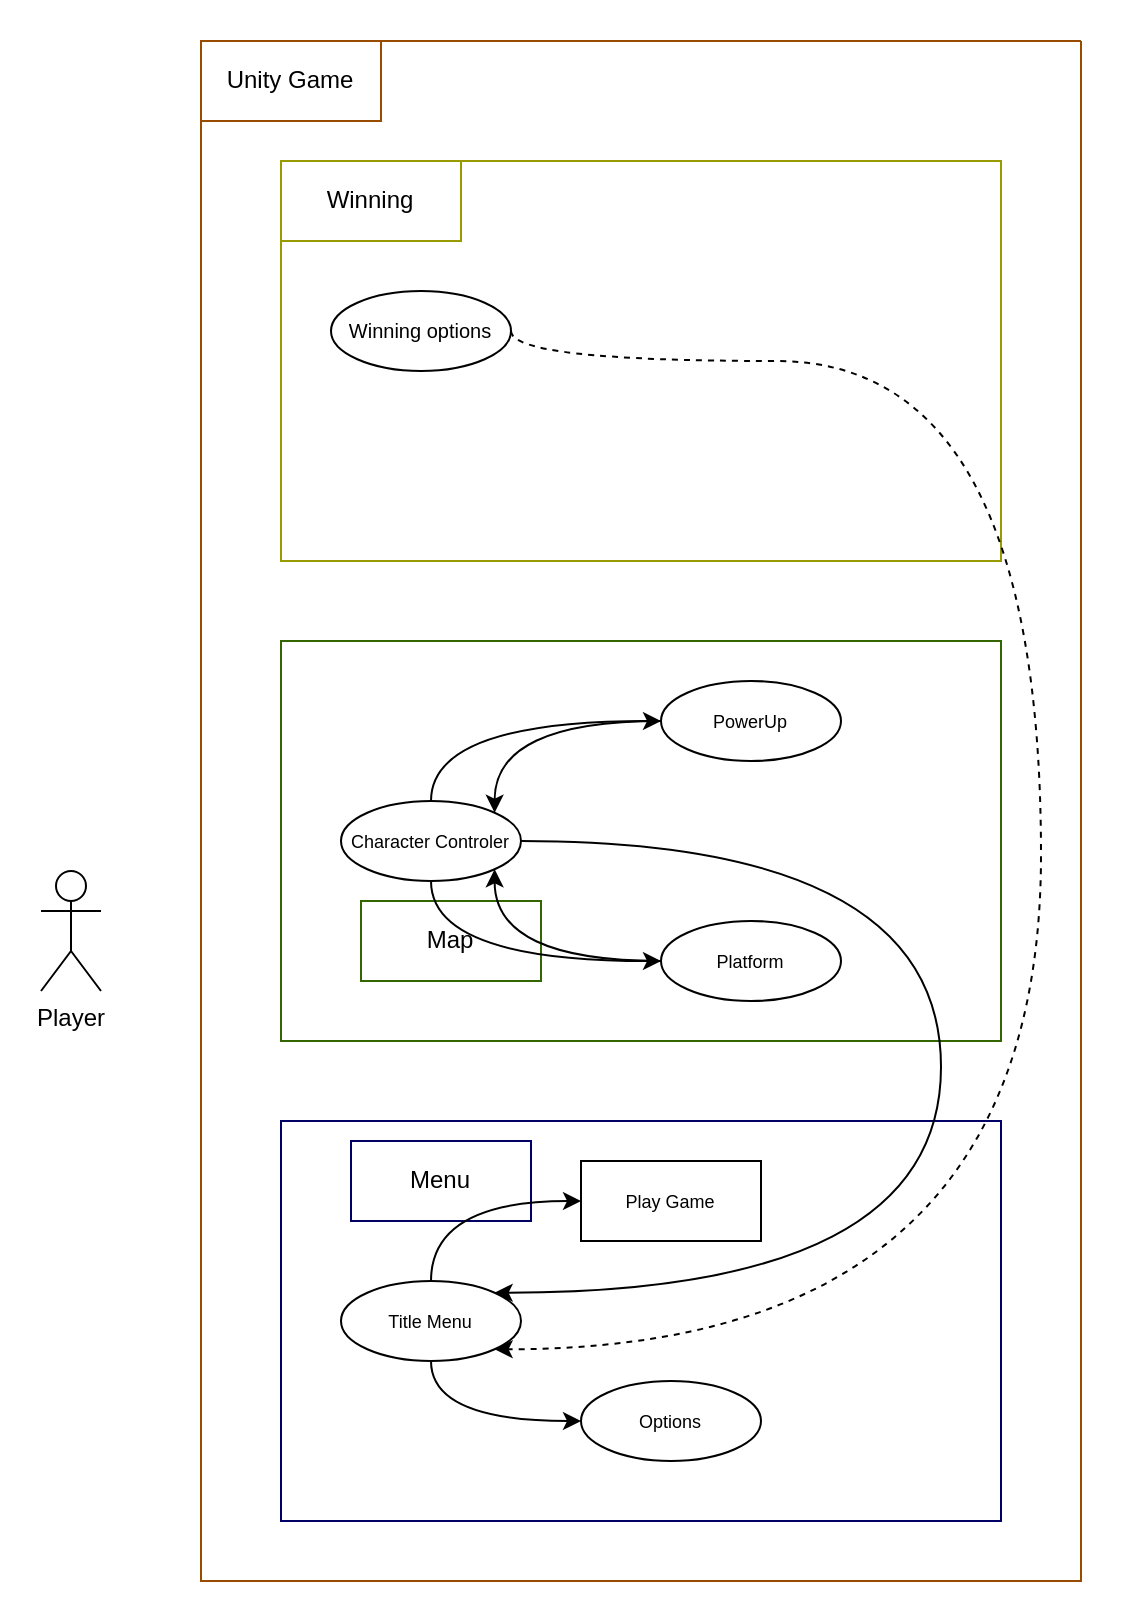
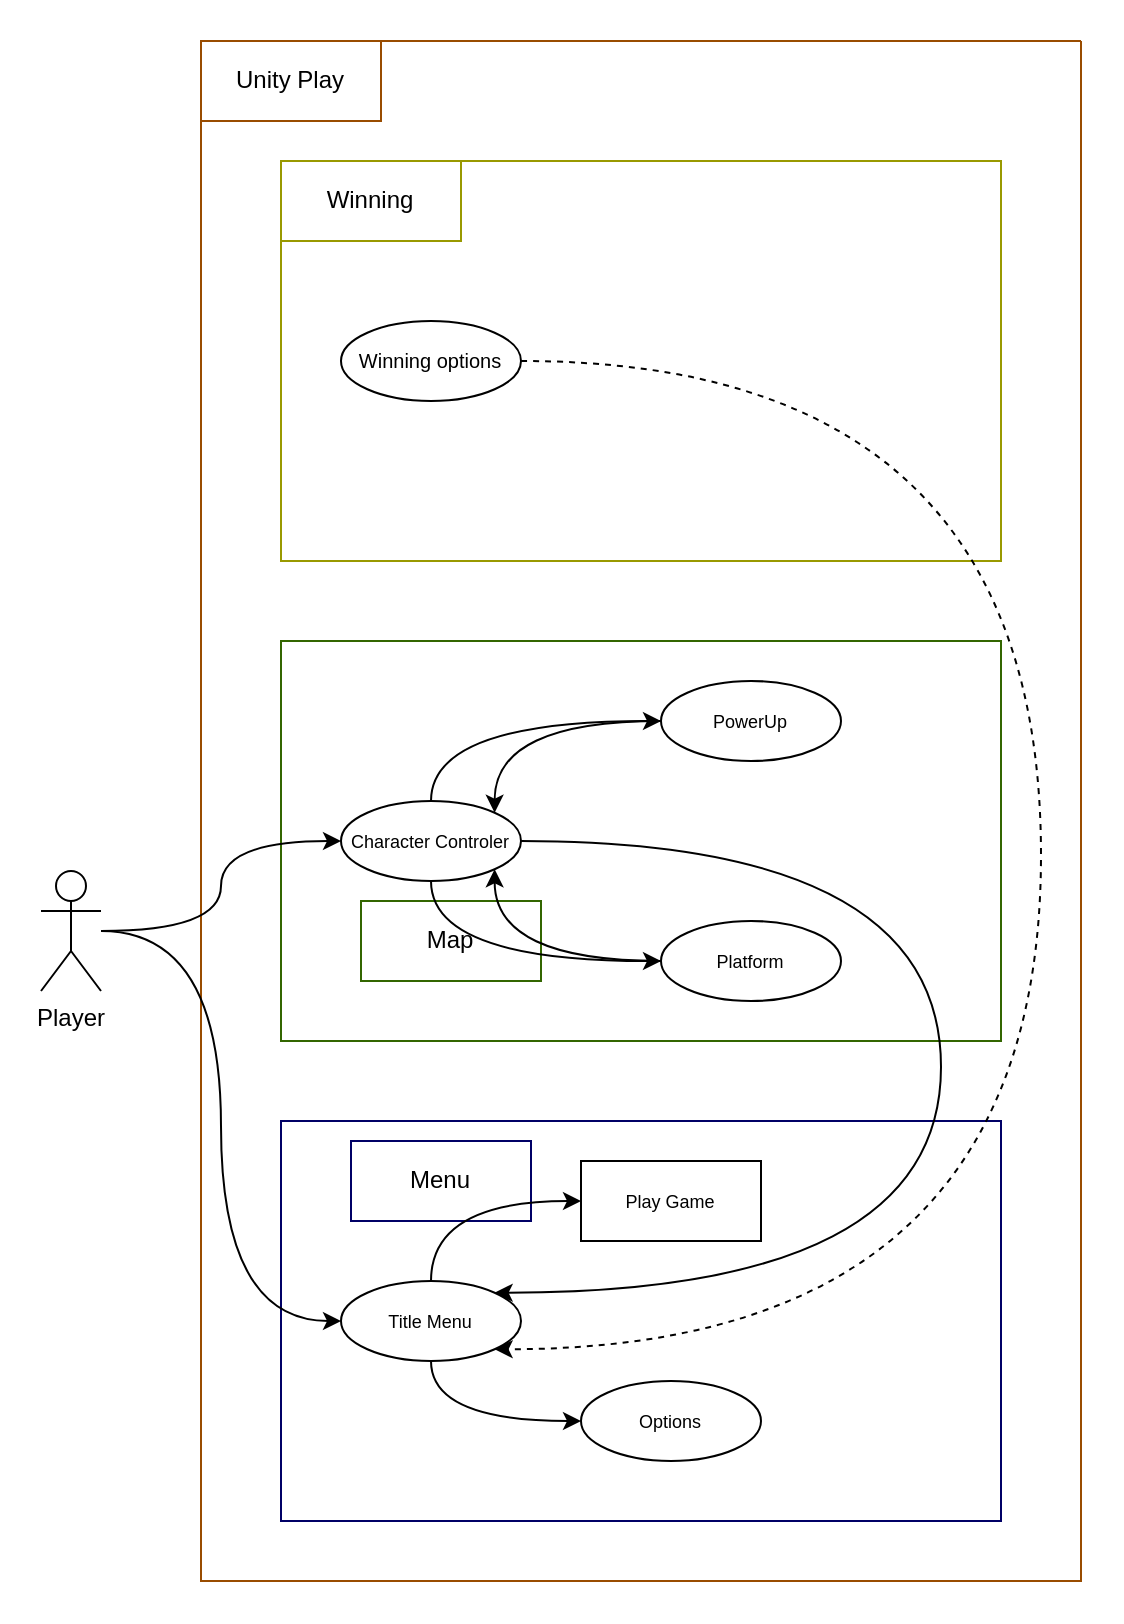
  <mxCell id="0" />
  <mxCell id="1" parent="0" />
  <mxCell id="2" value="Player" style="shape=umlActor;verticalLabelPosition=bottom;verticalAlign=top;html=1;outlineConnect=0;" parent="1" vertex="1"><mxGeometry x="20" y="435" width="30" height="60" as="geometry" /></mxCell>
  <mxCell id="3" value="" style="swimlane;startSize=0;strokeWidth=1;perimeterSpacing=1;strokeColor=#994C00;" parent="1" vertex="1"><mxGeometry x="100" y="20" width="440" height="770" as="geometry"><mxRectangle x="240" y="40" width="50" height="40" as="alternateBounds" /></mxGeometry></mxCell>
  <mxCell id="4" value="" style="html=1;strokeColor=#336600;strokeWidth=1;perimeterSpacing=1;" parent="3" vertex="1"><mxGeometry x="40" y="300" width="360" height="200" as="geometry" /></mxCell>
  <mxCell id="5" value="" style="whiteSpace=wrap;html=1;strokeWidth=1;perimeterSpacing=1;strokeColor=#000066;" parent="3" vertex="1"><mxGeometry x="40" y="540" width="360" height="200" as="geometry" /></mxCell>
  <mxCell id="6" value="Map" style="rounded=0;whiteSpace=wrap;html=1;strokeColor=#336600;strokeWidth=1;perimeterSpacing=1;" parent="3" vertex="1"><mxGeometry x="80" y="430" width="90" height="40" as="geometry" /></mxCell>
- <mxCell id="7" value="Unity Game" style="rounded=0;whiteSpace=wrap;html=1;strokeWidth=1;perimeterSpacing=1;strokeColor=#994C00;" parent="3" vertex="1"><mxGeometry width="90" height="40" as="geometry" /></mxCell>
+ <mxCell id="7" value="Unity Play" style="rounded=0;whiteSpace=wrap;html=1;strokeWidth=1;perimeterSpacing=1;strokeColor=#994C00;" parent="3" vertex="1"><mxGeometry width="90" height="40" as="geometry" /></mxCell>
  <mxCell id="8" value="Menu" style="rounded=0;whiteSpace=wrap;html=1;strokeWidth=1;perimeterSpacing=1;strokeColor=#000066;" parent="3" vertex="1"><mxGeometry x="75" y="550" width="90" height="40" as="geometry" /></mxCell>
  <mxCell id="9" style="edgeStyle=orthogonalEdgeStyle;curved=1;rounded=0;orthogonalLoop=1;jettySize=auto;html=1;entryX=0;entryY=0.5;entryDx=0;entryDy=0;fontSize=9;exitX=0.5;exitY=0;exitDx=0;exitDy=0;" edge="1" parent="3" source="12" target="14"><mxGeometry relative="1" as="geometry" /></mxCell>
  <mxCell id="10" style="edgeStyle=orthogonalEdgeStyle;curved=1;rounded=0;orthogonalLoop=1;jettySize=auto;html=1;entryX=0;entryY=0.5;entryDx=0;entryDy=0;fontSize=9;exitX=0.5;exitY=1;exitDx=0;exitDy=0;" edge="1" parent="3" source="12" target="21"><mxGeometry relative="1" as="geometry" /></mxCell>
  <mxCell id="11" style="edgeStyle=orthogonalEdgeStyle;curved=1;rounded=0;orthogonalLoop=1;jettySize=auto;html=1;entryX=1;entryY=0;entryDx=0;entryDy=0;fontSize=9;" edge="1" parent="3" source="12" target="17"><mxGeometry relative="1" as="geometry"><Array as="points"><mxPoint x="370" y="400" /><mxPoint x="370" y="626" /></Array></mxGeometry></mxCell>
  <mxCell id="12" value="&lt;font style=&quot;font-size: 9px;&quot;&gt;Character Controler&lt;/font&gt;" style="ellipse;whiteSpace=wrap;html=1;" vertex="1" parent="3"><mxGeometry x="70" y="380" width="90" height="40" as="geometry" /></mxCell>
  <mxCell id="13" style="edgeStyle=orthogonalEdgeStyle;curved=1;rounded=0;orthogonalLoop=1;jettySize=auto;html=1;entryX=1;entryY=0;entryDx=0;entryDy=0;fontSize=9;" edge="1" parent="3" source="14" target="12"><mxGeometry relative="1" as="geometry" /></mxCell>
  <mxCell id="14" value="&lt;font style=&quot;font-size: 9px;&quot;&gt;PowerUp&lt;/font&gt;" style="ellipse;whiteSpace=wrap;html=1;" vertex="1" parent="3"><mxGeometry x="230" y="320" width="90" height="40" as="geometry" /></mxCell>
  <mxCell id="15" style="edgeStyle=orthogonalEdgeStyle;rounded=0;orthogonalLoop=1;jettySize=auto;html=1;entryX=0;entryY=0.5;entryDx=0;entryDy=0;fontSize=9;curved=1;exitX=0.5;exitY=1;exitDx=0;exitDy=0;" edge="1" parent="3" source="17" target="19"><mxGeometry relative="1" as="geometry" /></mxCell>
  <mxCell id="16" style="edgeStyle=orthogonalEdgeStyle;curved=1;rounded=0;orthogonalLoop=1;jettySize=auto;html=1;entryX=0;entryY=0.5;entryDx=0;entryDy=0;fontSize=9;exitX=0.5;exitY=0;exitDx=0;exitDy=0;" edge="1" parent="3" source="17" target="18"><mxGeometry relative="1" as="geometry" /></mxCell>
  <mxCell id="17" value="&lt;font style=&quot;font-size: 9px;&quot;&gt;Title Menu&lt;/font&gt;" style="ellipse;whiteSpace=wrap;html=1;" vertex="1" parent="3"><mxGeometry x="70" y="620" width="90" height="40" as="geometry" /></mxCell>
  <mxCell id="18" value="&lt;font style=&quot;font-size: 9px;&quot;&gt;Play Game&lt;/font&gt;" style="whiteSpace=wrap;html=1;rounded=0;" vertex="1" parent="3"><mxGeometry x="190" y="560" width="90" height="40" as="geometry" /></mxCell>
  <mxCell id="19" value="&lt;font style=&quot;font-size: 9px;&quot;&gt;Options&lt;/font&gt;" style="ellipse;whiteSpace=wrap;html=1;" vertex="1" parent="3"><mxGeometry x="190" y="670" width="90" height="40" as="geometry" /></mxCell>
  <mxCell id="20" style="edgeStyle=orthogonalEdgeStyle;curved=1;rounded=0;orthogonalLoop=1;jettySize=auto;html=1;fontSize=9;entryX=1;entryY=1;entryDx=0;entryDy=0;" edge="1" parent="3" source="21" target="12"><mxGeometry relative="1" as="geometry" /></mxCell>
  <mxCell id="21" value="&lt;font style=&quot;font-size: 9px;&quot;&gt;Platform&lt;/font&gt;" style="ellipse;whiteSpace=wrap;html=1;" vertex="1" parent="3"><mxGeometry x="230" y="440" width="90" height="40" as="geometry" /></mxCell>
  <mxCell id="22" value="" style="html=1;strokeColor=#999900;strokeWidth=1;perimeterSpacing=1;" vertex="1" parent="3"><mxGeometry x="40" y="60" width="360" height="200" as="geometry" /></mxCell>
  <mxCell id="23" value="Winning" style="rounded=0;whiteSpace=wrap;html=1;strokeColor=#999900;strokeWidth=1;perimeterSpacing=1;" vertex="1" parent="3"><mxGeometry x="40" y="60" width="90" height="40" as="geometry" /></mxCell>
  <mxCell id="24" style="edgeStyle=orthogonalEdgeStyle;curved=1;rounded=0;orthogonalLoop=1;jettySize=auto;html=1;fontSize=9;exitX=1;exitY=0.5;exitDx=0;exitDy=0;entryX=1;entryY=1;entryDx=0;entryDy=0;dashed=1;" edge="1" parent="3" source="25" target="17"><mxGeometry relative="1" as="geometry"><Array as="points"><mxPoint x="420" y="160" /><mxPoint x="420" y="654" /></Array></mxGeometry></mxCell>
- <mxCell id="25" value="&lt;font size=&quot;1&quot;&gt;Winning options&lt;/font&gt;" style="ellipse;whiteSpace=wrap;html=1;" vertex="1" parent="3"><mxGeometry x="65" y="125" width="90" height="40" as="geometry" /></mxCell>
+ <mxCell id="25" value="&lt;font size=&quot;1&quot;&gt;Winning options&lt;/font&gt;" style="ellipse;whiteSpace=wrap;html=1;" vertex="1" parent="3"><mxGeometry x="70" y="140" width="90" height="40" as="geometry" /></mxCell>
+ <mxCell id="26" style="edgeStyle=orthogonalEdgeStyle;curved=1;rounded=0;orthogonalLoop=1;jettySize=auto;html=1;entryX=0;entryY=0.5;entryDx=0;entryDy=0;fontSize=9;" edge="1" parent="1" source="2" target="12"><mxGeometry relative="1" as="geometry" /></mxCell>
+ <mxCell id="27" style="edgeStyle=orthogonalEdgeStyle;curved=1;rounded=0;orthogonalLoop=1;jettySize=auto;html=1;entryX=0;entryY=0.5;entryDx=0;entryDy=0;fontSize=9;" edge="1" parent="1" source="2" target="17"><mxGeometry relative="1" as="geometry" /></mxCell>
